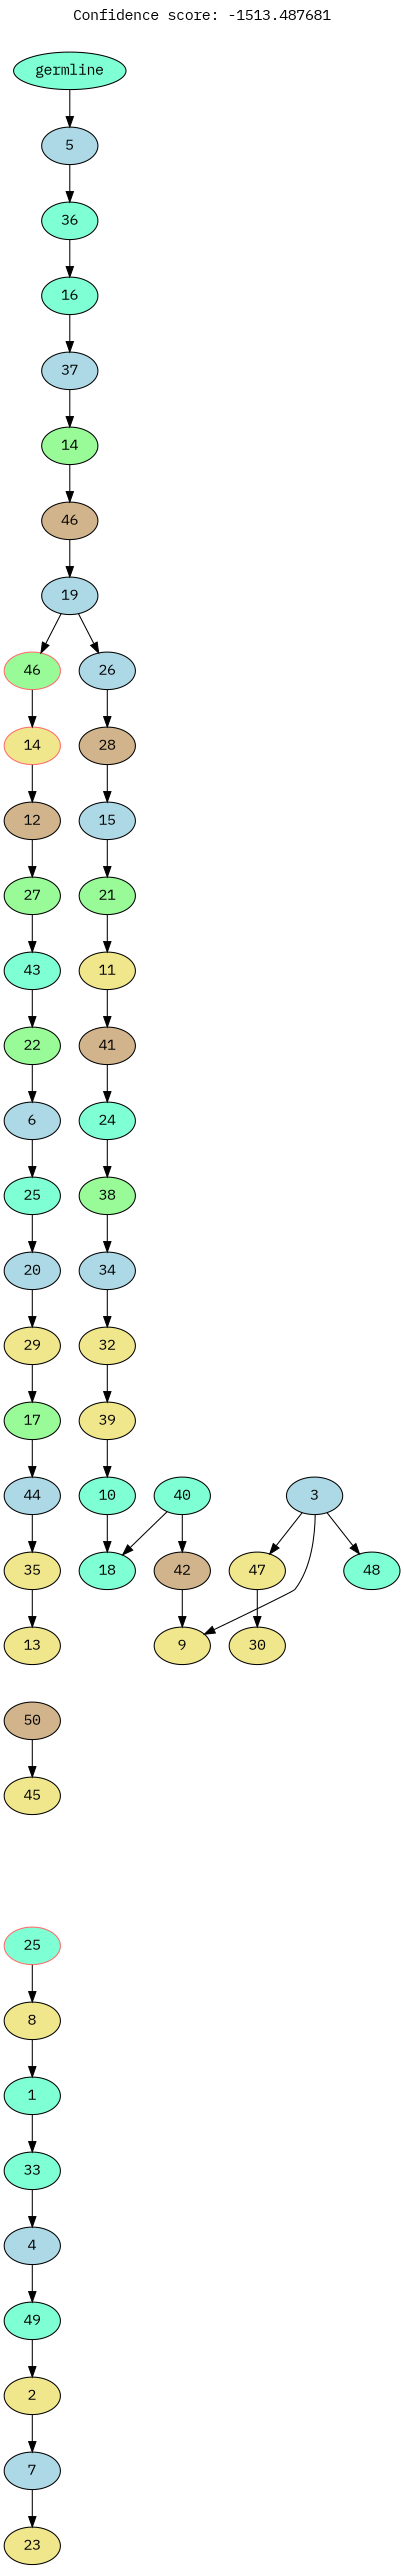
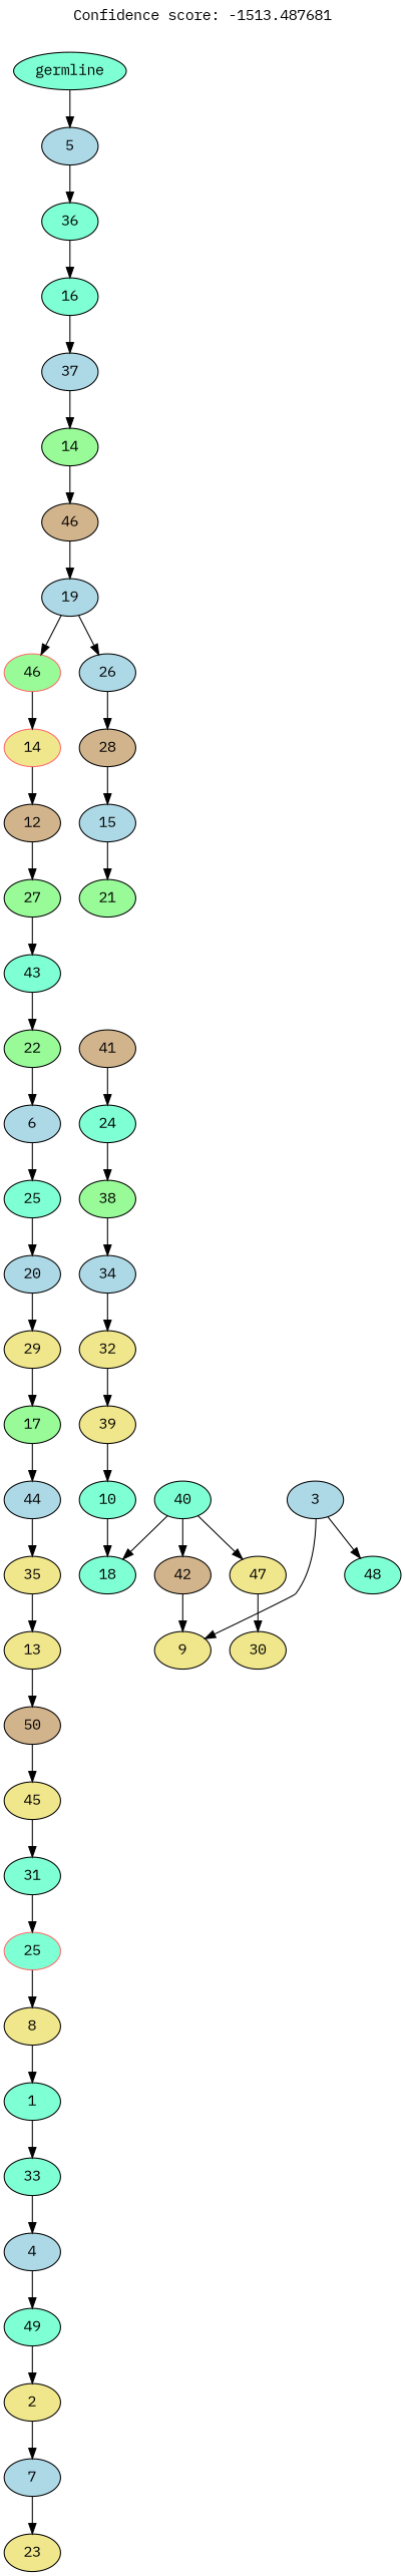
  digraph {
    fontname="IBM Plex Mono"
    label="Confidence score: -1513.487681"
    labelloc=t
    node [fillcolor=aquamarine fontname="IBM Plex Mono" style=filled]
    edge [fontname="IBM Plex Mono"]
    n1 [fillcolor=lightblue label=7]
    n2 [fillcolor=khaki label=23]
    n3 [fillcolor=khaki label=2]
    n4 [label=49]
    n5 [fillcolor=lightblue label=4]
    n6 [label=33]
    n7 [label=1]
    n8 [fillcolor=khaki label=8]
    n9 [color=indianred1 label=25]
+   n10 [label=31]
    n11 [fillcolor=khaki label=45]
    n12 [fillcolor=tan label=50]
    n13 [fillcolor=khaki label=13]
    n14 [fillcolor=khaki label=35]
    n15 [fillcolor=lightblue label=44]
    n16 [fillcolor=palegreen label=17]
    n17 [fillcolor=khaki label=29]
    n18 [fillcolor=lightblue label=20]
    n19 [label=25]
    n20 [fillcolor=lightblue label=6]
    n21 [fillcolor=palegreen label=22]
    n22 [label=43]
    n23 [fillcolor=palegreen label=27]
    n24 [fillcolor=tan label=12]
    n25 [color=indianred1 fillcolor=khaki label=14]
    n26 [color=indianred1 fillcolor=palegreen label=46]
    n27 [fillcolor=lightblue label=3]
    n28 [label=48]
    n29 [fillcolor=khaki label=9]
    n30 [fillcolor=tan label=42]
    n31 [fillcolor=khaki label=47]
    n32 [fillcolor=khaki label=30]
    n33 [label=40]
    n34 [label=18]
    n35 [label=10]
    n36 [fillcolor=khaki label=39]
    n37 [fillcolor=khaki label=32]
    n38 [fillcolor=lightblue label=34]
    n39 [fillcolor=palegreen label=38]
    n40 [label=24]
    n41 [fillcolor=tan label=41]
-   n42 [fillcolor=khaki label=11]
    n43 [fillcolor=palegreen label=21]
    n44 [fillcolor=lightblue label=15]
    n45 [fillcolor=tan label=28]
    n46 [fillcolor=lightblue label=26]
    n47 [fillcolor=lightblue label=19]
    n48 [fillcolor=tan label=46]
    n49 [fillcolor=palegreen label=14]
    n50 [fillcolor=lightblue label=37]
    n51 [label=16]
    n52 [label=36]
    n53 [fillcolor=lightblue label=5]
    n54 [label=germline]
    n1 -> n2
    n3 -> n1
    n4 -> n3
    n5 -> n4
    n6 -> n5
    n7 -> n6
    n8 -> n7
    n9 -> n8
+   n10 -> n9
+   n11 -> n10
    n12 -> n11
+   n13 -> n12
    n14 -> n13
    n15 -> n14
    n16 -> n15
    n17 -> n16
    n18 -> n17
    n19 -> n18
    n20 -> n19
    n21 -> n20
    n22 -> n21
    n23 -> n22
    n24 -> n23
    n25 -> n24
    n26 -> n25
    n27 -> n28
    n27 -> n29
    n30 -> n29
    n31 -> n32
    n33 -> n30
-   n27 -> n31
+   n33 -> n31
    n33 -> n34
    n35 -> n34
    n36 -> n35
    n37 -> n36
    n38 -> n37
    n39 -> n38
    n40 -> n39
    n41 -> n40
-   n42 -> n41
-   n43 -> n42
    n44 -> n43
    n45 -> n44
    n46 -> n45
    n47 -> n26
    n47 -> n46
    n48 -> n47
    n49 -> n48
    n50 -> n49
    n51 -> n50
    n52 -> n51
    n53 -> n52
    n54 -> n53
  }
